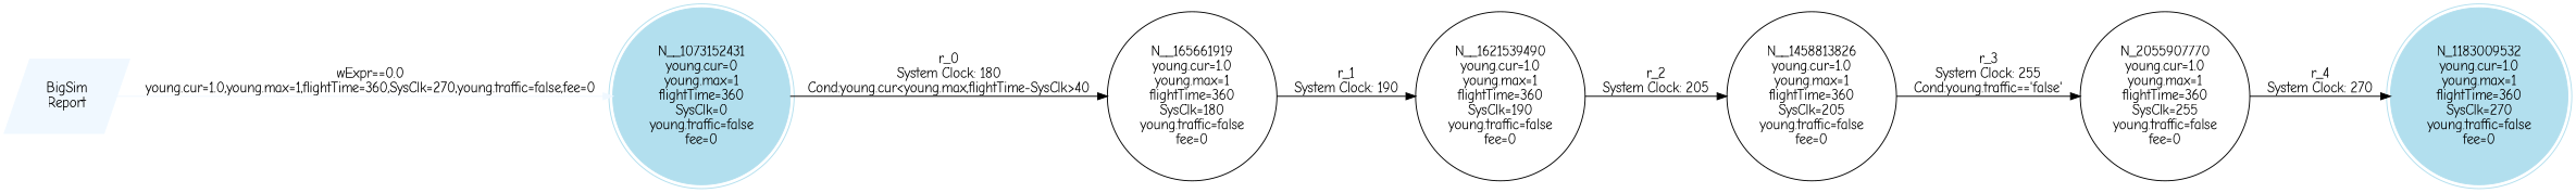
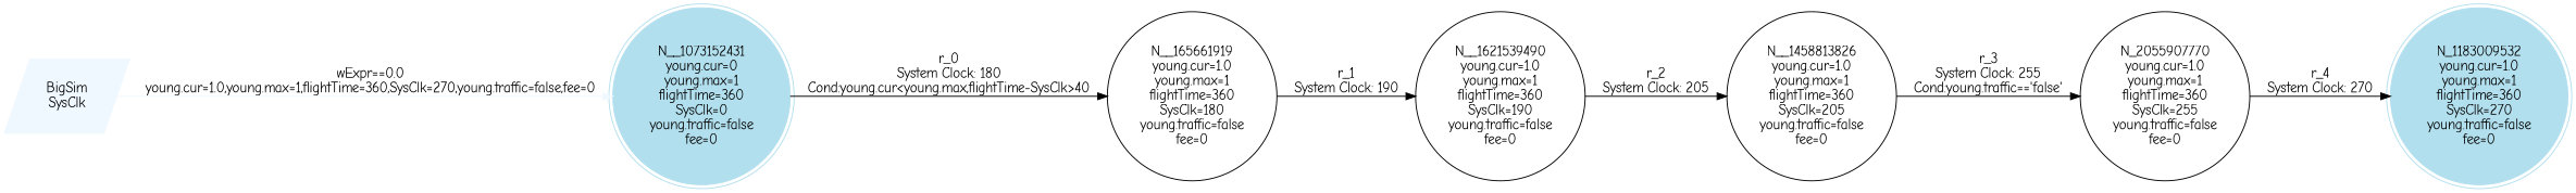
  digraph {
    rankdir=LR
    fontname="Comic Neue"
    node [shape=circle fontname="Comic Neue"]
    edge [fontname="Comic Neue"]
-   n1 [color=aliceblue label="BigSim\nReport" shape=parallelogram style=filled]
+   n1 [color=aliceblue label="BigSim\nSysClk" shape=parallelogram style=filled]
    n2 [color=lightblue2 label="N__1073152431\nyoung.cur=0\nyoung.max=1\nflightTime=360\nSysClk=0\nyoung.traffic=false\nfee=0" shape=doublecircle style=filled]
    n3 [label="N__165661919\nyoung.cur=1.0\nyoung.max=1\nflightTime=360\nSysClk=180\nyoung.traffic=false\nfee=0"]
    n4 [label="N__1458813826\nyoung.cur=1.0\nyoung.max=1\nflightTime=360\nSysClk=205\nyoung.traffic=false\nfee=0"]
    n5 [label="N_2055907770\nyoung.cur=1.0\nyoung.max=1\nflightTime=360\nSysClk=255\nyoung.traffic=false\nfee=0"]
    n6 [color=lightblue2 label="N_1183009532\nyoung.cur=1.0\nyoung.max=1\nflightTime=360\nSysClk=270\nyoung.traffic=false\nfee=0" shape=doublecircle style=filled]
    n7 [label="N__1621539490\nyoung.cur=1.0\nyoung.max=1\nflightTime=360\nSysClk=190\nyoung.traffic=false\nfee=0"]
    n1 -> n2 [color=aliceblue label="wExpr==0.0\nyoung.cur=1.0,young.max=1,flightTime=360,SysClk=270,young.traffic=false,fee=0"]
    n2 -> n3 [label="r_0\nSystem Clock: 180\nCond:young.cur<young.max,flightTime-SysClk>40"]
    n3 -> n7 [label="r_1\nSystem Clock: 190"]
    n4 -> n5 [label="r_3\nSystem Clock: 255\nCond:young.traffic=='false'"]
    n5 -> n6 [label="r_4\nSystem Clock: 270"]
    n7 -> n4 [label="r_2\nSystem Clock: 205"]
  }
